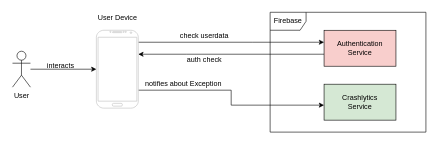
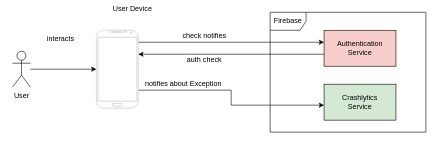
  <mxCell id="0" />
  <mxCell id="1" parent="0" />
  <mxCell id="2" value="Firebase" style="shape=umlFrame;whiteSpace=wrap;html=1;" vertex="1" parent="1"><mxGeometry x="450" y="20" width="260" height="200" as="geometry" /></mxCell>
  <mxCell id="3" style="edgeStyle=orthogonalEdgeStyle;rounded=0;orthogonalLoop=1;jettySize=auto;html=1;" edge="1" parent="1" source="4" target="7"><mxGeometry relative="1" as="geometry" /></mxCell>
  <mxCell id="4" value="User" style="shape=umlActor;verticalLabelPosition=bottom;labelBackgroundColor=#ffffff;verticalAlign=top;html=1;" vertex="1" parent="1"><mxGeometry x="20" y="85" width="30" height="60" as="geometry" /></mxCell>
  <mxCell id="5" style="edgeStyle=orthogonalEdgeStyle;rounded=0;orthogonalLoop=1;jettySize=auto;html=1;" edge="1" parent="1" source="7" target="11"><mxGeometry relative="1" as="geometry"><Array as="points"><mxPoint x="420" y="70" /><mxPoint x="420" y="70" /></Array></mxGeometry></mxCell>
  <mxCell id="6" style="edgeStyle=orthogonalEdgeStyle;rounded=0;orthogonalLoop=1;jettySize=auto;html=1;" edge="1" parent="1" source="7" target="12"><mxGeometry relative="1" as="geometry"><Array as="points"><mxPoint x="385" y="150" /><mxPoint x="385" y="175" /></Array></mxGeometry></mxCell>
  <mxCell id="7" value="" style="verticalLabelPosition=bottom;verticalAlign=top;html=1;shadow=0;dashed=0;strokeWidth=1;shape=mxgraph.android.phone2;strokeColor=#c0c0c0;" vertex="1" parent="1"><mxGeometry x="160" y="50" width="70" height="130" as="geometry" /></mxCell>
- <mxCell id="8" value="User Device" style="text;html=1;align=center;verticalAlign=middle;resizable=0;points=[];autosize=1;" vertex="1" parent="1"><mxGeometry x="155" y="20" width="80" height="20" as="geometry" /></mxCell>
- <mxCell id="9" value="interacts" style="text;html=1;align=center;verticalAlign=middle;resizable=0;points=[];autosize=1;" vertex="1" parent="1"><mxGeometry x="70" y="100" width="60" height="20" as="geometry" /></mxCell>
+ <mxCell id="8" value="User Device" style="text;html=1;align=center;verticalAlign=middle;resizable=0;points=[];autosize=1;" vertex="1" parent="1"><mxGeometry x="180" y="5" width="80" height="20" as="geometry" /></mxCell>
+ <mxCell id="9" value="interacts" style="text;html=1;align=center;verticalAlign=middle;resizable=0;points=[];autosize=1;" vertex="1" parent="1"><mxGeometry x="70" y="55" width="60" height="20" as="geometry" /></mxCell>
  <mxCell id="10" style="edgeStyle=orthogonalEdgeStyle;rounded=0;orthogonalLoop=1;jettySize=auto;html=1;" edge="1" parent="1" source="11" target="7"><mxGeometry relative="1" as="geometry"><Array as="points"><mxPoint x="310" y="90" /><mxPoint x="310" y="90" /></Array></mxGeometry></mxCell>
  <mxCell id="11" value="&lt;div&gt;Authentication&lt;/div&gt;&lt;div&gt;Service&lt;br&gt;&lt;/div&gt;" style="rounded=0;whiteSpace=wrap;html=1;fillColor=#f8cecc;" vertex="1" parent="1"><mxGeometry x="540" y="50" width="120" height="60" as="geometry" /></mxCell>
  <mxCell id="12" value="&lt;div&gt;Crashlytics&lt;/div&gt;&lt;div&gt;Service&lt;br&gt;&lt;/div&gt;" style="rounded=0;whiteSpace=wrap;html=1;fillColor=#d5e8d4;" vertex="1" parent="1"><mxGeometry x="540" y="140" width="120" height="60" as="geometry" /></mxCell>
  <mxCell id="13" value="notifies about Exception" style="text;html=1;align=center;verticalAlign=middle;resizable=0;points=[];autosize=1;" vertex="1" parent="1"><mxGeometry x="235" y="130" width="140" height="20" as="geometry" /></mxCell>
- <mxCell id="14" value="check userdata" style="text;html=1;align=center;verticalAlign=middle;resizable=0;points=[];autosize=1;" vertex="1" parent="1"><mxGeometry x="290" y="50" width="100" height="20" as="geometry" /></mxCell>
+ <mxCell id="14" value="check notifies" style="text;html=1;align=center;verticalAlign=middle;resizable=0;points=[];autosize=1;" vertex="1" parent="1"><mxGeometry x="290" y="50" width="100" height="20" as="geometry" /></mxCell>
  <mxCell id="15" value="auth check" style="text;html=1;align=center;verticalAlign=middle;resizable=0;points=[];autosize=1;" vertex="1" parent="1"><mxGeometry x="295" y="90" width="90" height="20" as="geometry" /></mxCell>
